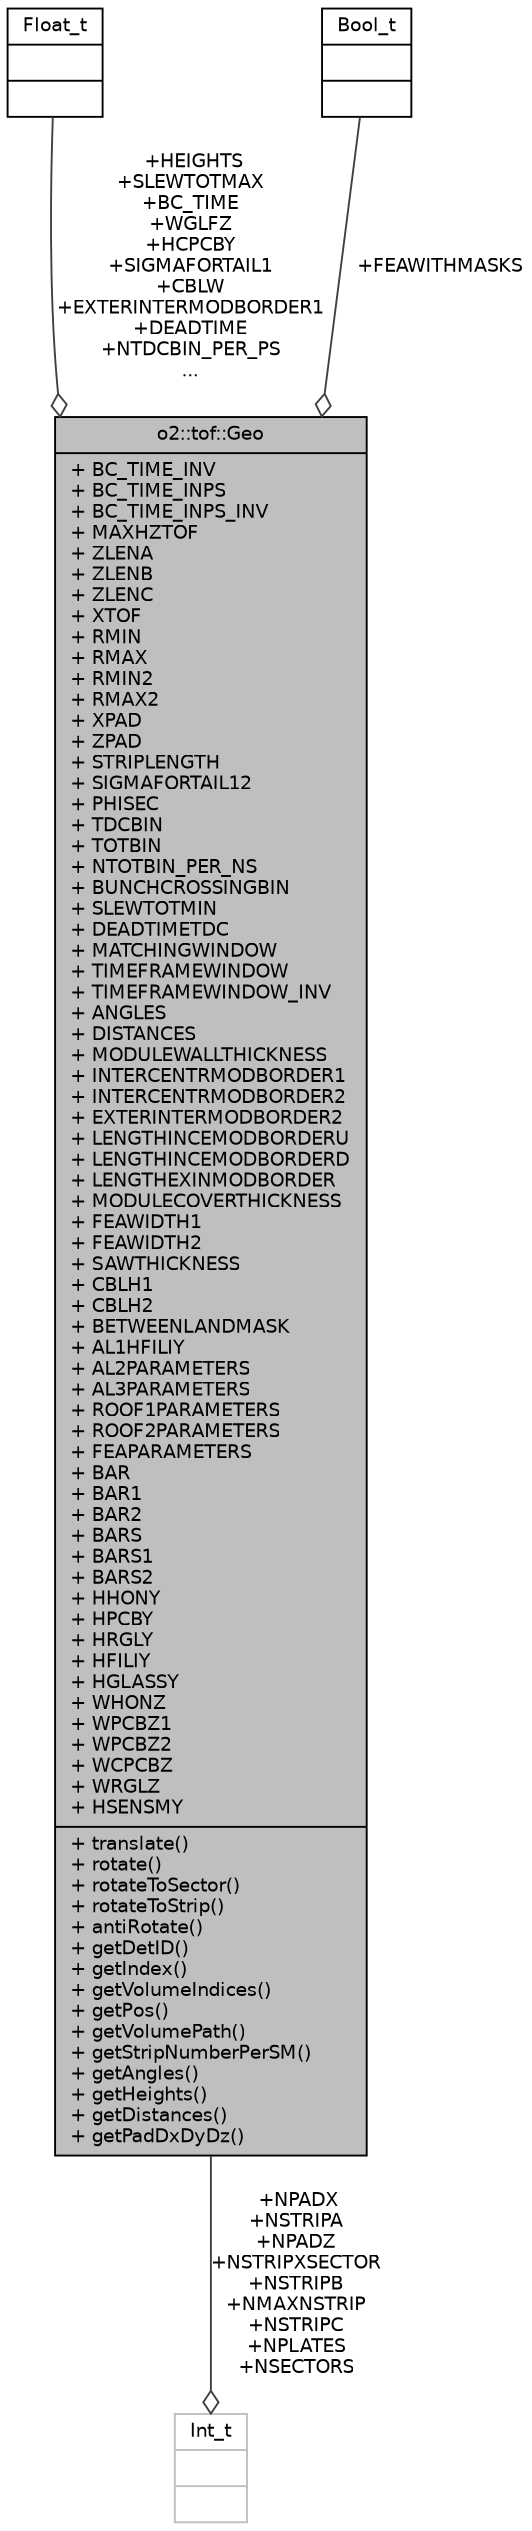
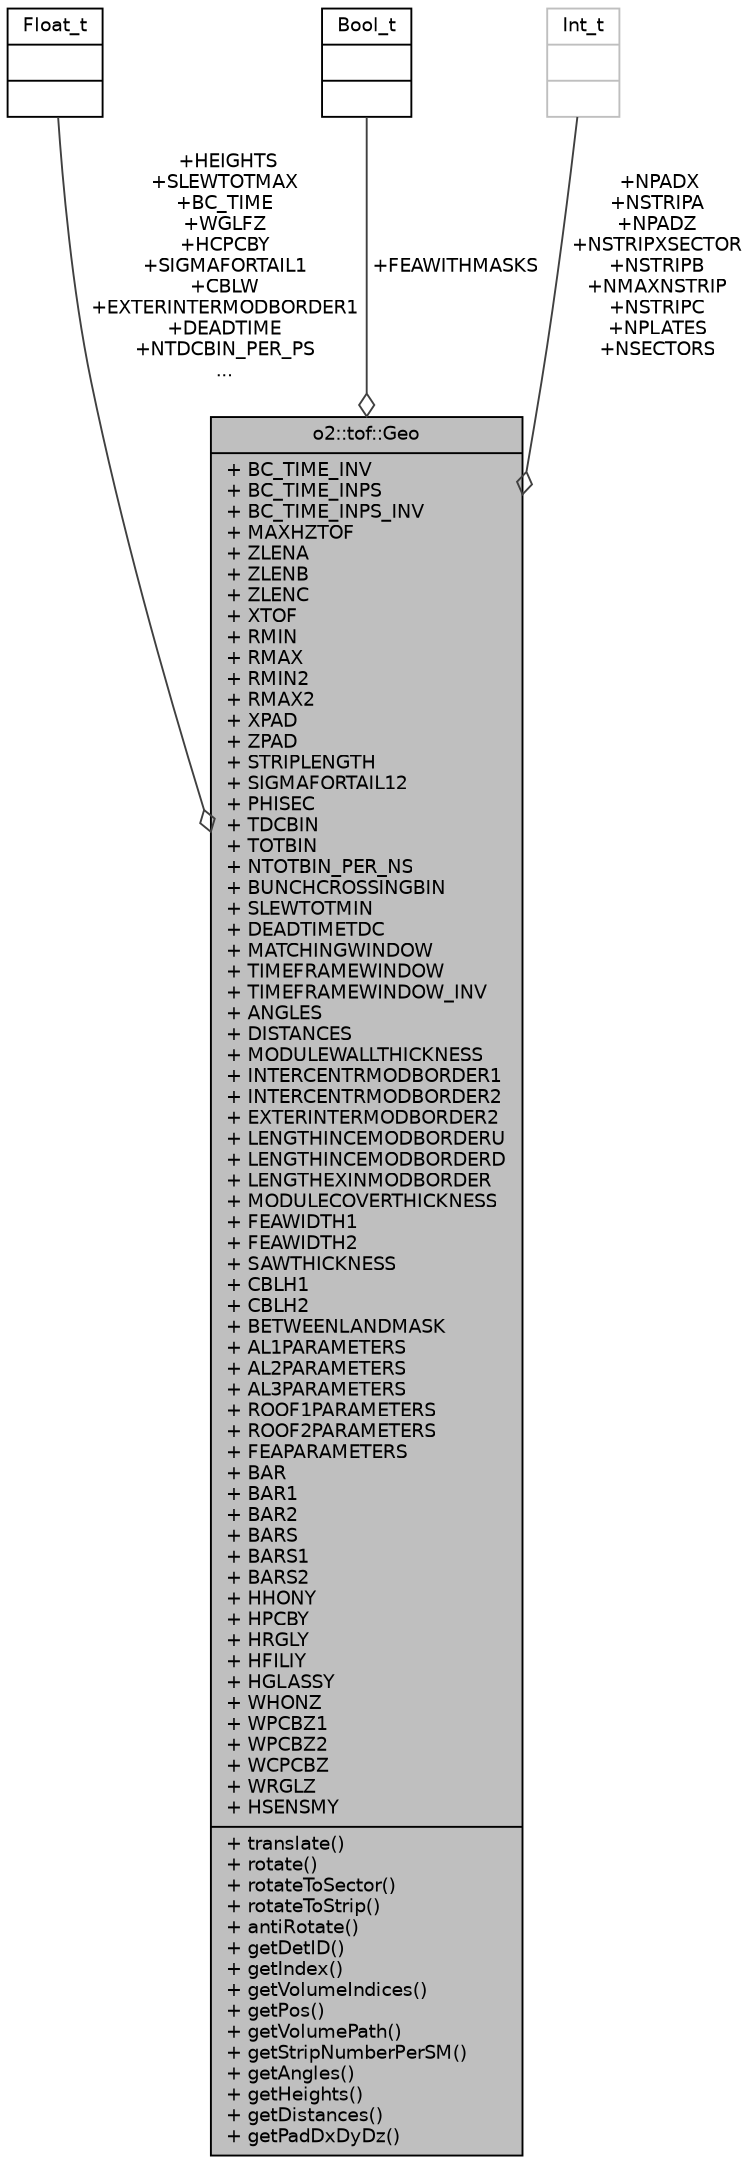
  digraph {
    node [color=black fontname=Helvetica fontsize=10 shape=record]
    edge [arrowhead=odiamond color=grey25 fontname=Helvetica fontsize=10 labelfontname=Helvetica labelfontsize=10 style=solid]
-   n1 [fillcolor=grey75 fontcolor=black height=0.2 label="{o2::tof::Geo\n|+ BC_TIME_INV\l+ BC_TIME_INPS\l+ BC_TIME_INPS_INV\l+ MAXHZTOF\l+ ZLENA\l+ ZLENB\l+ ZLENC\l+ XTOF\l+ RMIN\l+ RMAX\l+ RMIN2\l+ RMAX2\l+ XPAD\l+ ZPAD\l+ STRIPLENGTH\l+ SIGMAFORTAIL12\l+ PHISEC\l+ TDCBIN\l+ TOTBIN\l+ NTOTBIN_PER_NS\l+ BUNCHCROSSINGBIN\l+ SLEWTOTMIN\l+ DEADTIMETDC\l+ MATCHINGWINDOW\l+ TIMEFRAMEWINDOW\l+ TIMEFRAMEWINDOW_INV\l+ ANGLES\l+ DISTANCES\l+ MODULEWALLTHICKNESS\l+ INTERCENTRMODBORDER1\l+ INTERCENTRMODBORDER2\l+ EXTERINTERMODBORDER2\l+ LENGTHINCEMODBORDERU\l+ LENGTHINCEMODBORDERD\l+ LENGTHEXINMODBORDER\l+ MODULECOVERTHICKNESS\l+ FEAWIDTH1\l+ FEAWIDTH2\l+ SAWTHICKNESS\l+ CBLH1\l+ CBLH2\l+ BETWEENLANDMASK\l+ AL1HFILIY\l+ AL2PARAMETERS\l+ AL3PARAMETERS\l+ ROOF1PARAMETERS\l+ ROOF2PARAMETERS\l+ FEAPARAMETERS\l+ BAR\l+ BAR1\l+ BAR2\l+ BARS\l+ BARS1\l+ BARS2\l+ HHONY\l+ HPCBY\l+ HRGLY\l+ HFILIY\l+ HGLASSY\l+ WHONZ\l+ WPCBZ1\l+ WPCBZ2\l+ WCPCBZ\l+ WRGLZ\l+ HSENSMY\l|+ translate()\l+ rotate()\l+ rotateToSector()\l+ rotateToStrip()\l+ antiRotate()\l+ getDetID()\l+ getIndex()\l+ getVolumeIndices()\l+ getPos()\l+ getVolumePath()\l+ getStripNumberPerSM()\l+ getAngles()\l+ getHeights()\l+ getDistances()\l+ getPadDxDyDz()\l}" style=filled width=0.4]
+   n1 [fillcolor=grey75 fontcolor=black height=0.2 label="{o2::tof::Geo\n|+ BC_TIME_INV\l+ BC_TIME_INPS\l+ BC_TIME_INPS_INV\l+ MAXHZTOF\l+ ZLENA\l+ ZLENB\l+ ZLENC\l+ XTOF\l+ RMIN\l+ RMAX\l+ RMIN2\l+ RMAX2\l+ XPAD\l+ ZPAD\l+ STRIPLENGTH\l+ SIGMAFORTAIL12\l+ PHISEC\l+ TDCBIN\l+ TOTBIN\l+ NTOTBIN_PER_NS\l+ BUNCHCROSSINGBIN\l+ SLEWTOTMIN\l+ DEADTIMETDC\l+ MATCHINGWINDOW\l+ TIMEFRAMEWINDOW\l+ TIMEFRAMEWINDOW_INV\l+ ANGLES\l+ DISTANCES\l+ MODULEWALLTHICKNESS\l+ INTERCENTRMODBORDER1\l+ INTERCENTRMODBORDER2\l+ EXTERINTERMODBORDER2\l+ LENGTHINCEMODBORDERU\l+ LENGTHINCEMODBORDERD\l+ LENGTHEXINMODBORDER\l+ MODULECOVERTHICKNESS\l+ FEAWIDTH1\l+ FEAWIDTH2\l+ SAWTHICKNESS\l+ CBLH1\l+ CBLH2\l+ BETWEENLANDMASK\l+ AL1PARAMETERS\l+ AL2PARAMETERS\l+ AL3PARAMETERS\l+ ROOF1PARAMETERS\l+ ROOF2PARAMETERS\l+ FEAPARAMETERS\l+ BAR\l+ BAR1\l+ BAR2\l+ BARS\l+ BARS1\l+ BARS2\l+ HHONY\l+ HPCBY\l+ HRGLY\l+ HFILIY\l+ HGLASSY\l+ WHONZ\l+ WPCBZ1\l+ WPCBZ2\l+ WCPCBZ\l+ WRGLZ\l+ HSENSMY\l|+ translate()\l+ rotate()\l+ rotateToSector()\l+ rotateToStrip()\l+ antiRotate()\l+ getDetID()\l+ getIndex()\l+ getVolumeIndices()\l+ getPos()\l+ getVolumePath()\l+ getStripNumberPerSM()\l+ getAngles()\l+ getHeights()\l+ getDistances()\l+ getPadDxDyDz()\l}" style=filled width=0.4]
    n2 [height=0.2 label="{Float_t\n||}" width=0.4]
    n3 [height=0.2 label="{Bool_t\n||}" width=0.4]
    n4 [color=grey75 height=0.2 label="{Int_t\n||}" width=0.4]
    n2 -> n1 [label=" +HEIGHTS\n+SLEWTOTMAX\n+BC_TIME\n+WGLFZ\n+HCPCBY\n+SIGMAFORTAIL1\n+CBLW\n+EXTERINTERMODBORDER1\n+DEADTIME\n+NTDCBIN_PER_PS\n..."]
    n3 -> n1 [label=" +FEAWITHMASKS"]
-   n1 -> n4 [label=" +NPADX\n+NSTRIPA\n+NPADZ\n+NSTRIPXSECTOR\n+NSTRIPB\n+NMAXNSTRIP\n+NSTRIPC\n+NPLATES\n+NSECTORS"]
+   n4 -> n1 [label=" +NPADX\n+NSTRIPA\n+NPADZ\n+NSTRIPXSECTOR\n+NSTRIPB\n+NMAXNSTRIP\n+NSTRIPC\n+NPLATES\n+NSECTORS"]
  }
